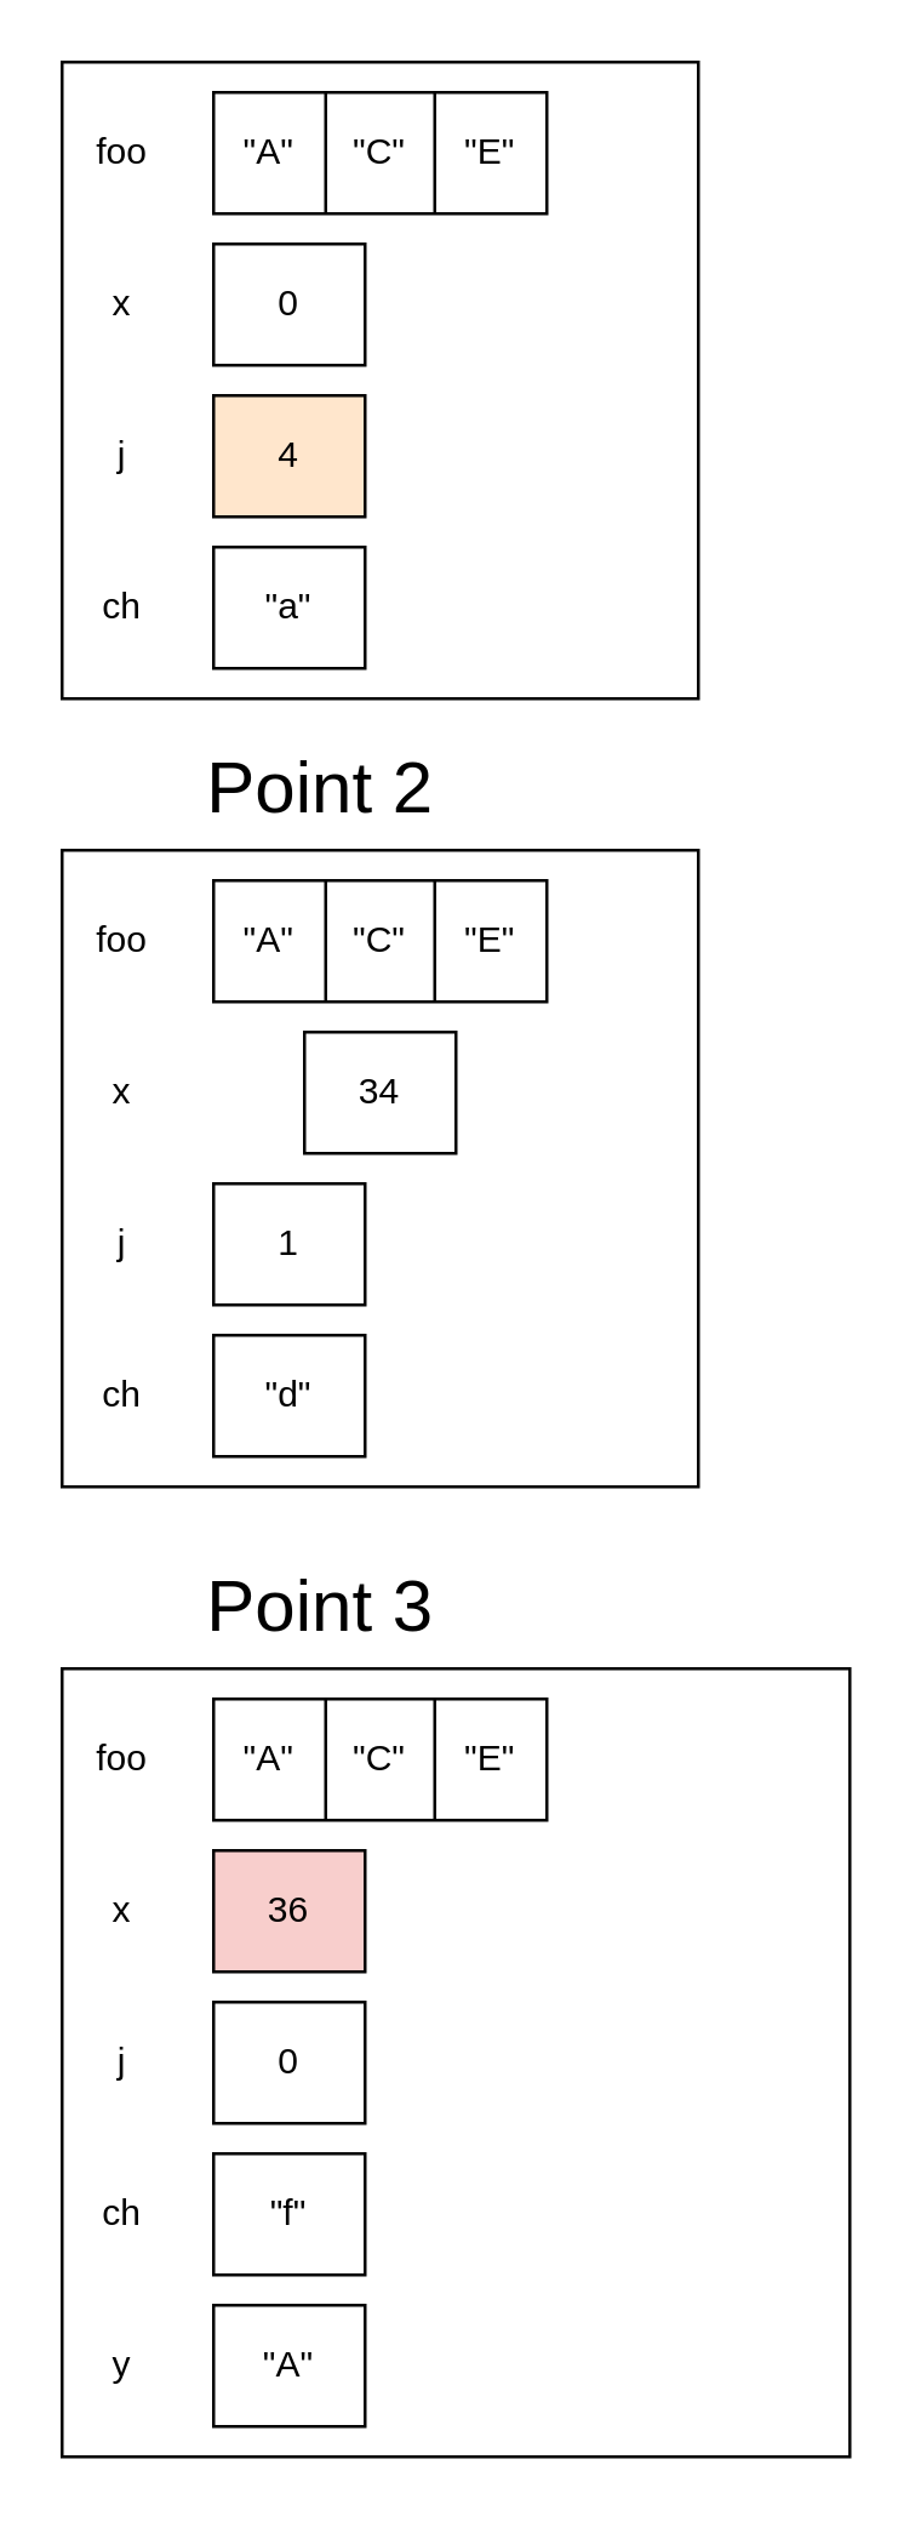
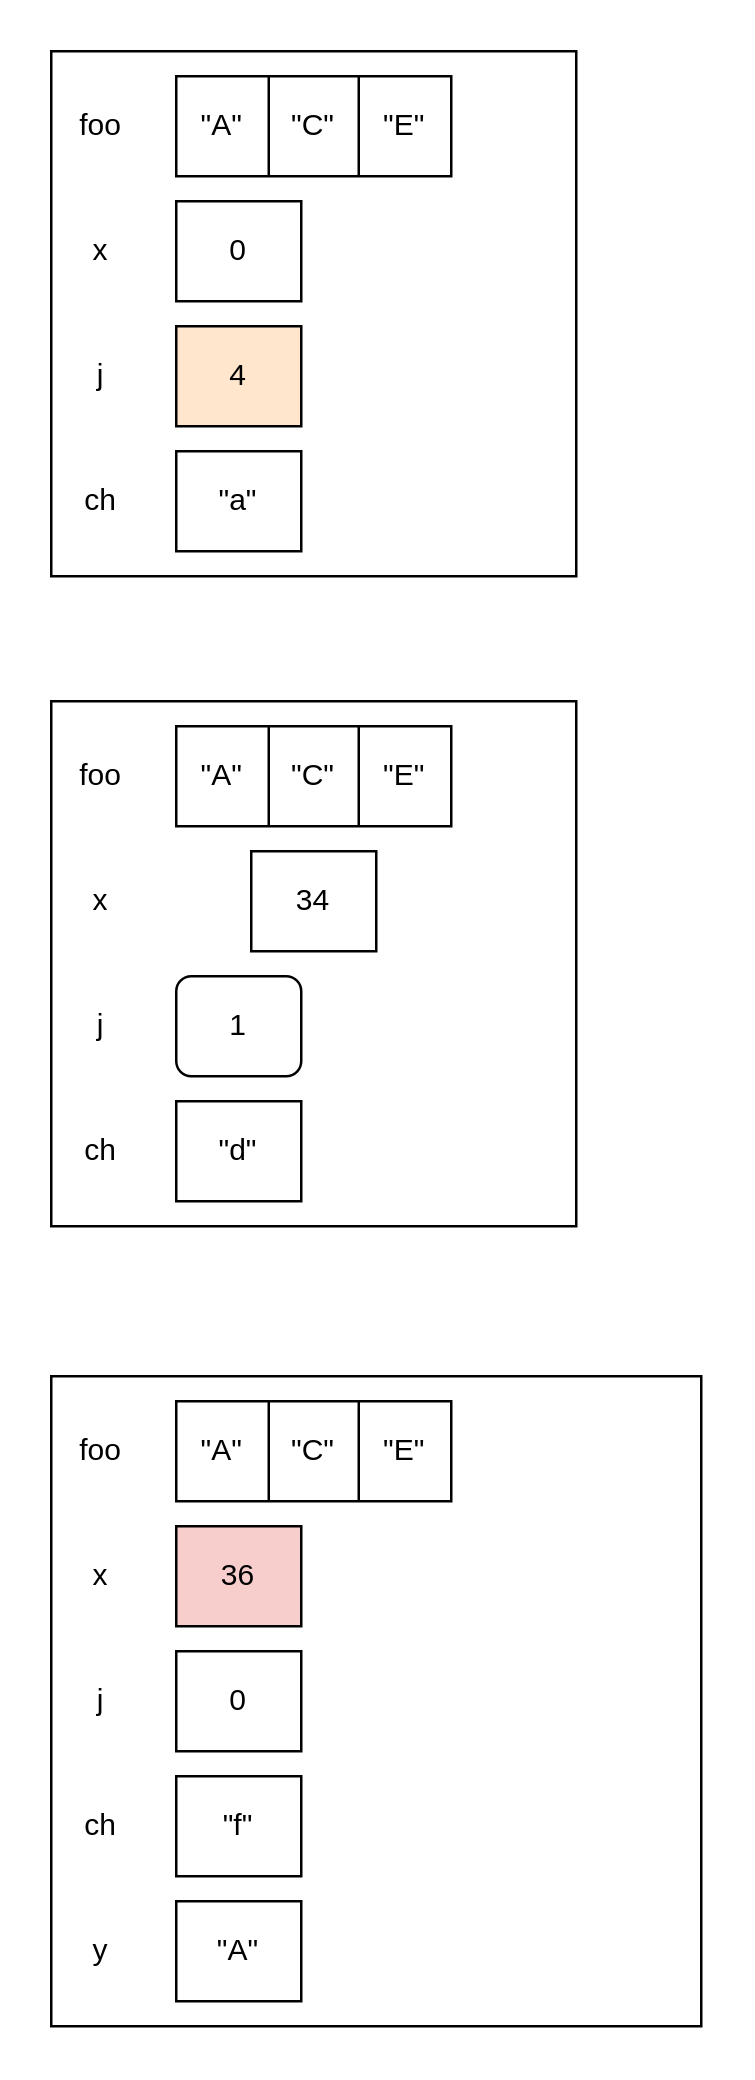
  <mxCell id="0" />
  <mxCell id="1" parent="0" />
  <mxCell id="2" value="" style="whiteSpace=wrap;html=1;aspect=fixed;" vertex="1" parent="1"><mxGeometry x="20" y="20" width="210" height="210" as="geometry" /></mxCell>
  <mxCell id="3" value="foo" style="text;html=1;strokeColor=none;fillColor=none;align=center;verticalAlign=middle;whiteSpace=wrap;rounded=0;" vertex="1" parent="1"><mxGeometry x="20" y="40" width="40" height="20" as="geometry" /></mxCell>
  <mxCell id="4" value="" style="shape=table;html=1;whiteSpace=wrap;startSize=0;container=1;collapsible=0;childLayout=tableLayout;" vertex="1" parent="1"><mxGeometry x="70" y="30" width="110" height="40" as="geometry" /></mxCell>
  <mxCell id="5" value="" style="shape=partialRectangle;html=1;whiteSpace=wrap;collapsible=0;dropTarget=0;pointerEvents=0;fillColor=none;top=0;left=0;bottom=0;right=0;points=[[0,0.5],[1,0.5]];portConstraint=eastwest;" vertex="1" parent="4"><mxGeometry width="110" height="40" as="geometry" /></mxCell>
  <mxCell id="6" value="&quot;A&quot;" style="shape=partialRectangle;html=1;whiteSpace=wrap;connectable=0;fillColor=none;top=0;left=0;bottom=0;right=0;overflow=hidden;" vertex="1" parent="5"><mxGeometry width="37" height="40" as="geometry" /></mxCell>
  <mxCell id="7" value="&quot;C&quot;" style="shape=partialRectangle;html=1;whiteSpace=wrap;connectable=0;fillColor=none;top=0;left=0;bottom=0;right=0;overflow=hidden;" vertex="1" parent="5"><mxGeometry x="37" width="36" height="40" as="geometry" /></mxCell>
  <mxCell id="8" value="&quot;E&quot;" style="shape=partialRectangle;html=1;whiteSpace=wrap;connectable=0;fillColor=none;top=0;left=0;bottom=0;right=0;overflow=hidden;" vertex="1" parent="5"><mxGeometry x="73" width="37" height="40" as="geometry" /></mxCell>
  <mxCell id="9" value="x" style="text;html=1;strokeColor=none;fillColor=none;align=center;verticalAlign=middle;whiteSpace=wrap;rounded=0;" vertex="1" parent="1"><mxGeometry x="20" y="90" width="40" height="20" as="geometry" /></mxCell>
  <mxCell id="10" value="j" style="text;html=1;strokeColor=none;fillColor=none;align=center;verticalAlign=middle;whiteSpace=wrap;rounded=0;" vertex="1" parent="1"><mxGeometry x="20" y="140" width="40" height="20" as="geometry" /></mxCell>
  <mxCell id="11" value="ch" style="text;html=1;strokeColor=none;fillColor=none;align=center;verticalAlign=middle;whiteSpace=wrap;rounded=0;" vertex="1" parent="1"><mxGeometry x="20" y="190" width="40" height="20" as="geometry" /></mxCell>
  <mxCell id="12" value="0" style="rounded=0;whiteSpace=wrap;html=1;" vertex="1" parent="1"><mxGeometry x="70" y="80" width="50" height="40" as="geometry" /></mxCell>
  <mxCell id="13" style="edgeStyle=orthogonalEdgeStyle;rounded=0;orthogonalLoop=1;jettySize=auto;html=1;exitX=0.5;exitY=1;exitDx=0;exitDy=0;" edge="1" parent="1" source="9" target="9"><mxGeometry relative="1" as="geometry" /></mxCell>
  <mxCell id="14" value="4" style="rounded=0;whiteSpace=wrap;html=1;fillColor=#ffe6cc;" vertex="1" parent="1"><mxGeometry x="70" y="130" width="50" height="40" as="geometry" /></mxCell>
  <mxCell id="15" value="&quot;a&quot;" style="rounded=0;whiteSpace=wrap;html=1;" vertex="1" parent="1"><mxGeometry x="70" y="180" width="50" height="40" as="geometry" /></mxCell>
  <mxCell id="16" value="" style="whiteSpace=wrap;html=1;aspect=fixed;" vertex="1" parent="1"><mxGeometry x="20" y="280" width="210" height="210" as="geometry" /></mxCell>
- <mxCell id="17" value="&lt;font style=&quot;font-size: 24px&quot;&gt;Point 2&lt;/font&gt;" style="text;html=1;align=center;verticalAlign=middle;resizable=0;points=[];autosize=1;" vertex="1" parent="1"><mxGeometry x="60" y="250" width="90" height="20" as="geometry" /></mxCell>
  <mxCell id="18" value="foo" style="text;html=1;strokeColor=none;fillColor=none;align=center;verticalAlign=middle;whiteSpace=wrap;rounded=0;" vertex="1" parent="1"><mxGeometry x="20" y="300" width="40" height="20" as="geometry" /></mxCell>
  <mxCell id="19" value="x" style="text;html=1;strokeColor=none;fillColor=none;align=center;verticalAlign=middle;whiteSpace=wrap;rounded=0;" vertex="1" parent="1"><mxGeometry x="20" y="350" width="40" height="20" as="geometry" /></mxCell>
  <mxCell id="20" value="j" style="text;html=1;strokeColor=none;fillColor=none;align=center;verticalAlign=middle;whiteSpace=wrap;rounded=0;" vertex="1" parent="1"><mxGeometry x="20" y="400" width="40" height="20" as="geometry" /></mxCell>
  <mxCell id="21" value="ch" style="text;html=1;strokeColor=none;fillColor=none;align=center;verticalAlign=middle;whiteSpace=wrap;rounded=0;" vertex="1" parent="1"><mxGeometry x="20" y="450" width="40" height="20" as="geometry" /></mxCell>
  <mxCell id="22" value="34" style="rounded=0;whiteSpace=wrap;html=1;" vertex="1" parent="1"><mxGeometry x="100" y="340" width="50" height="40" as="geometry" /></mxCell>
  <mxCell id="23" style="edgeStyle=orthogonalEdgeStyle;rounded=0;orthogonalLoop=1;jettySize=auto;html=1;exitX=0.5;exitY=1;exitDx=0;exitDy=0;" edge="1" parent="1" source="19" target="19"><mxGeometry relative="1" as="geometry" /></mxCell>
- <mxCell id="24" value="1" style="rounded=0;whiteSpace=wrap;html=1;" vertex="1" parent="1"><mxGeometry x="70" y="390" width="50" height="40" as="geometry" /></mxCell>
+ <mxCell id="24" value="1" style="whiteSpace=wrap;html=1;rounded=1;" vertex="1" parent="1"><mxGeometry x="70" y="390" width="50" height="40" as="geometry" /></mxCell>
  <mxCell id="25" value="&quot;d&quot;" style="rounded=0;whiteSpace=wrap;html=1;" vertex="1" parent="1"><mxGeometry x="70" y="440" width="50" height="40" as="geometry" /></mxCell>
  <mxCell id="26" value="" style="shape=table;html=1;whiteSpace=wrap;startSize=0;container=1;collapsible=0;childLayout=tableLayout;" vertex="1" parent="1"><mxGeometry x="70" y="290" width="110" height="40" as="geometry" /></mxCell>
  <mxCell id="27" value="" style="shape=partialRectangle;html=1;whiteSpace=wrap;collapsible=0;dropTarget=0;pointerEvents=0;fillColor=none;top=0;left=0;bottom=0;right=0;points=[[0,0.5],[1,0.5]];portConstraint=eastwest;" vertex="1" parent="26"><mxGeometry width="110" height="40" as="geometry" /></mxCell>
  <mxCell id="28" value="&quot;A&quot;" style="shape=partialRectangle;html=1;whiteSpace=wrap;connectable=0;fillColor=none;top=0;left=0;bottom=0;right=0;overflow=hidden;" vertex="1" parent="27"><mxGeometry width="37" height="40" as="geometry" /></mxCell>
  <mxCell id="29" value="&quot;C&quot;" style="shape=partialRectangle;html=1;whiteSpace=wrap;connectable=0;fillColor=none;top=0;left=0;bottom=0;right=0;overflow=hidden;" vertex="1" parent="27"><mxGeometry x="37" width="36" height="40" as="geometry" /></mxCell>
  <mxCell id="30" value="&quot;E&quot;" style="shape=partialRectangle;html=1;whiteSpace=wrap;connectable=0;fillColor=none;top=0;left=0;bottom=0;right=0;overflow=hidden;" vertex="1" parent="27"><mxGeometry x="73" width="37" height="40" as="geometry" /></mxCell>
  <mxCell id="31" value="" style="whiteSpace=wrap;html=1;aspect=fixed;" vertex="1" parent="1"><mxGeometry x="20" y="550" width="260" height="260" as="geometry" /></mxCell>
- <mxCell id="32" value="&lt;font style=&quot;font-size: 24px&quot;&gt;Point 3&lt;/font&gt;" style="text;html=1;align=center;verticalAlign=middle;resizable=0;points=[];autosize=1;" vertex="1" parent="1"><mxGeometry x="60" y="520" width="90" height="20" as="geometry" /></mxCell>
  <mxCell id="33" value="foo" style="text;html=1;strokeColor=none;fillColor=none;align=center;verticalAlign=middle;whiteSpace=wrap;rounded=0;" vertex="1" parent="1"><mxGeometry x="20" y="570" width="40" height="20" as="geometry" /></mxCell>
  <mxCell id="34" value="x" style="text;html=1;strokeColor=none;fillColor=none;align=center;verticalAlign=middle;whiteSpace=wrap;rounded=0;" vertex="1" parent="1"><mxGeometry x="20" y="620" width="40" height="20" as="geometry" /></mxCell>
  <mxCell id="35" value="j" style="text;html=1;strokeColor=none;fillColor=none;align=center;verticalAlign=middle;whiteSpace=wrap;rounded=0;" vertex="1" parent="1"><mxGeometry x="20" y="670" width="40" height="20" as="geometry" /></mxCell>
  <mxCell id="36" value="ch" style="text;html=1;strokeColor=none;fillColor=none;align=center;verticalAlign=middle;whiteSpace=wrap;rounded=0;" vertex="1" parent="1"><mxGeometry x="20" y="720" width="40" height="20" as="geometry" /></mxCell>
  <mxCell id="37" value="36" style="rounded=0;whiteSpace=wrap;html=1;fillColor=#f8cecc;" vertex="1" parent="1"><mxGeometry x="70" y="610" width="50" height="40" as="geometry" /></mxCell>
  <mxCell id="38" style="edgeStyle=orthogonalEdgeStyle;rounded=0;orthogonalLoop=1;jettySize=auto;html=1;exitX=0.5;exitY=1;exitDx=0;exitDy=0;" edge="1" parent="1" source="34" target="34"><mxGeometry relative="1" as="geometry" /></mxCell>
  <mxCell id="39" value="0" style="rounded=0;whiteSpace=wrap;html=1;" vertex="1" parent="1"><mxGeometry x="70" y="660" width="50" height="40" as="geometry" /></mxCell>
  <mxCell id="40" value="&quot;f&quot;" style="rounded=0;whiteSpace=wrap;html=1;" vertex="1" parent="1"><mxGeometry x="70" y="710" width="50" height="40" as="geometry" /></mxCell>
  <mxCell id="41" value="" style="shape=table;html=1;whiteSpace=wrap;startSize=0;container=1;collapsible=0;childLayout=tableLayout;" vertex="1" parent="1"><mxGeometry x="70" y="560" width="110" height="40" as="geometry" /></mxCell>
  <mxCell id="42" value="" style="shape=partialRectangle;html=1;whiteSpace=wrap;collapsible=0;dropTarget=0;pointerEvents=0;fillColor=none;top=0;left=0;bottom=0;right=0;points=[[0,0.5],[1,0.5]];portConstraint=eastwest;" vertex="1" parent="41"><mxGeometry width="110" height="40" as="geometry" /></mxCell>
  <mxCell id="43" value="&quot;A&quot;" style="shape=partialRectangle;html=1;whiteSpace=wrap;connectable=0;fillColor=none;top=0;left=0;bottom=0;right=0;overflow=hidden;" vertex="1" parent="42"><mxGeometry width="37" height="40" as="geometry" /></mxCell>
  <mxCell id="44" value="&quot;C&quot;" style="shape=partialRectangle;html=1;whiteSpace=wrap;connectable=0;fillColor=none;top=0;left=0;bottom=0;right=0;overflow=hidden;" vertex="1" parent="42"><mxGeometry x="37" width="36" height="40" as="geometry" /></mxCell>
  <mxCell id="45" value="&quot;E&quot;" style="shape=partialRectangle;html=1;whiteSpace=wrap;connectable=0;fillColor=none;top=0;left=0;bottom=0;right=0;overflow=hidden;" vertex="1" parent="42"><mxGeometry x="73" width="37" height="40" as="geometry" /></mxCell>
  <mxCell id="46" value="y" style="text;html=1;strokeColor=none;fillColor=none;align=center;verticalAlign=middle;whiteSpace=wrap;rounded=0;" vertex="1" parent="1"><mxGeometry x="20" y="770" width="40" height="20" as="geometry" /></mxCell>
  <mxCell id="47" value="&quot;A&quot;" style="rounded=0;whiteSpace=wrap;html=1;" vertex="1" parent="1"><mxGeometry x="70" y="760" width="50" height="40" as="geometry" /></mxCell>
